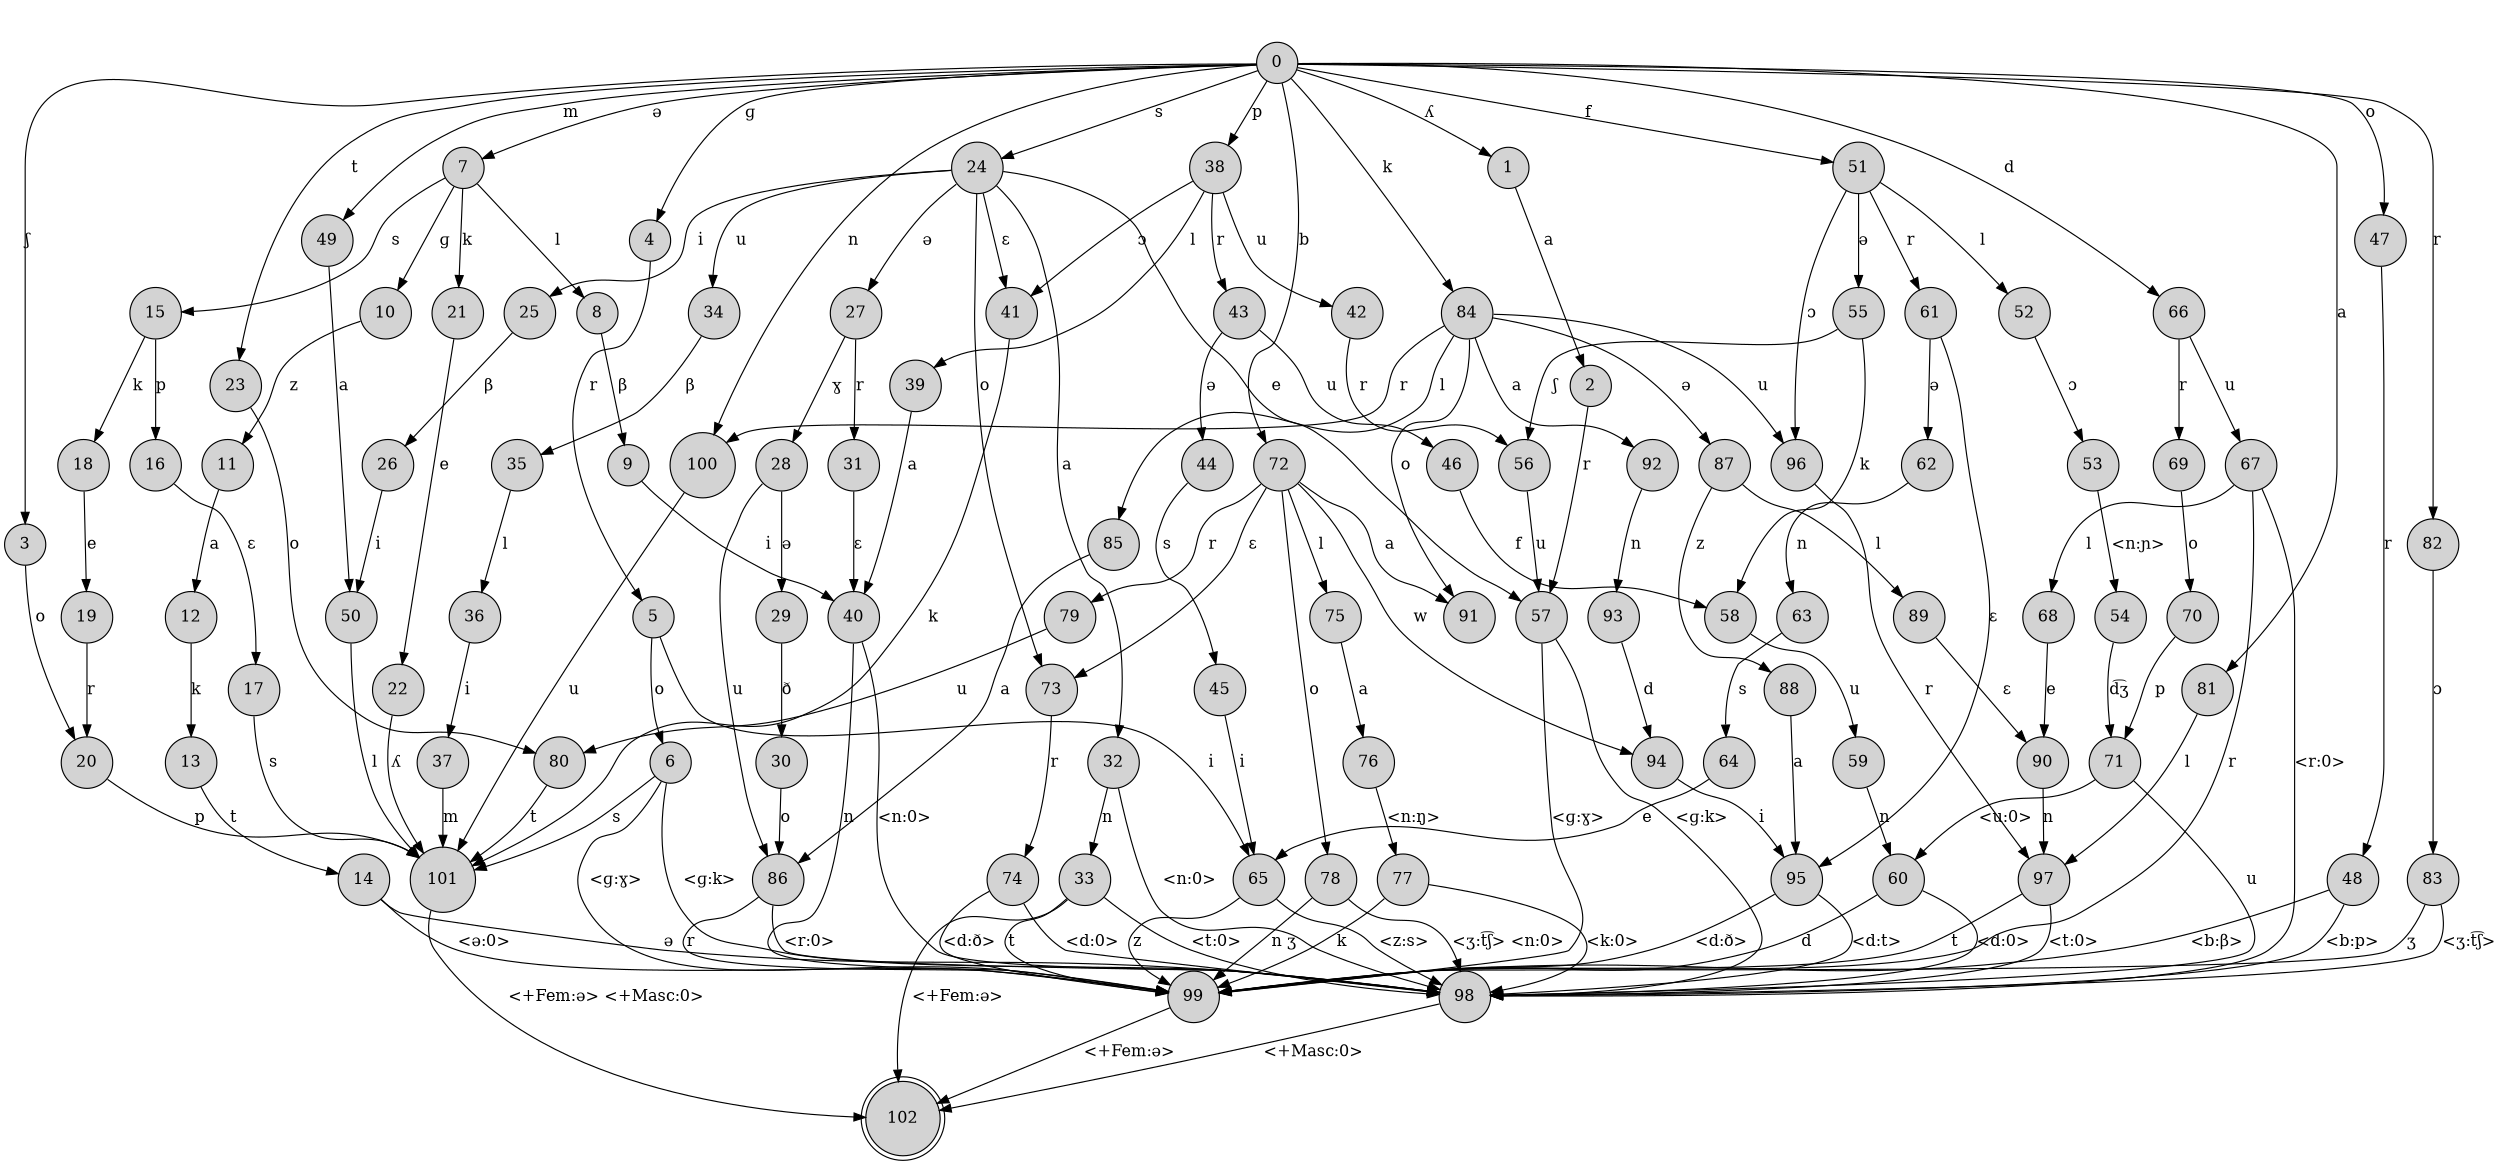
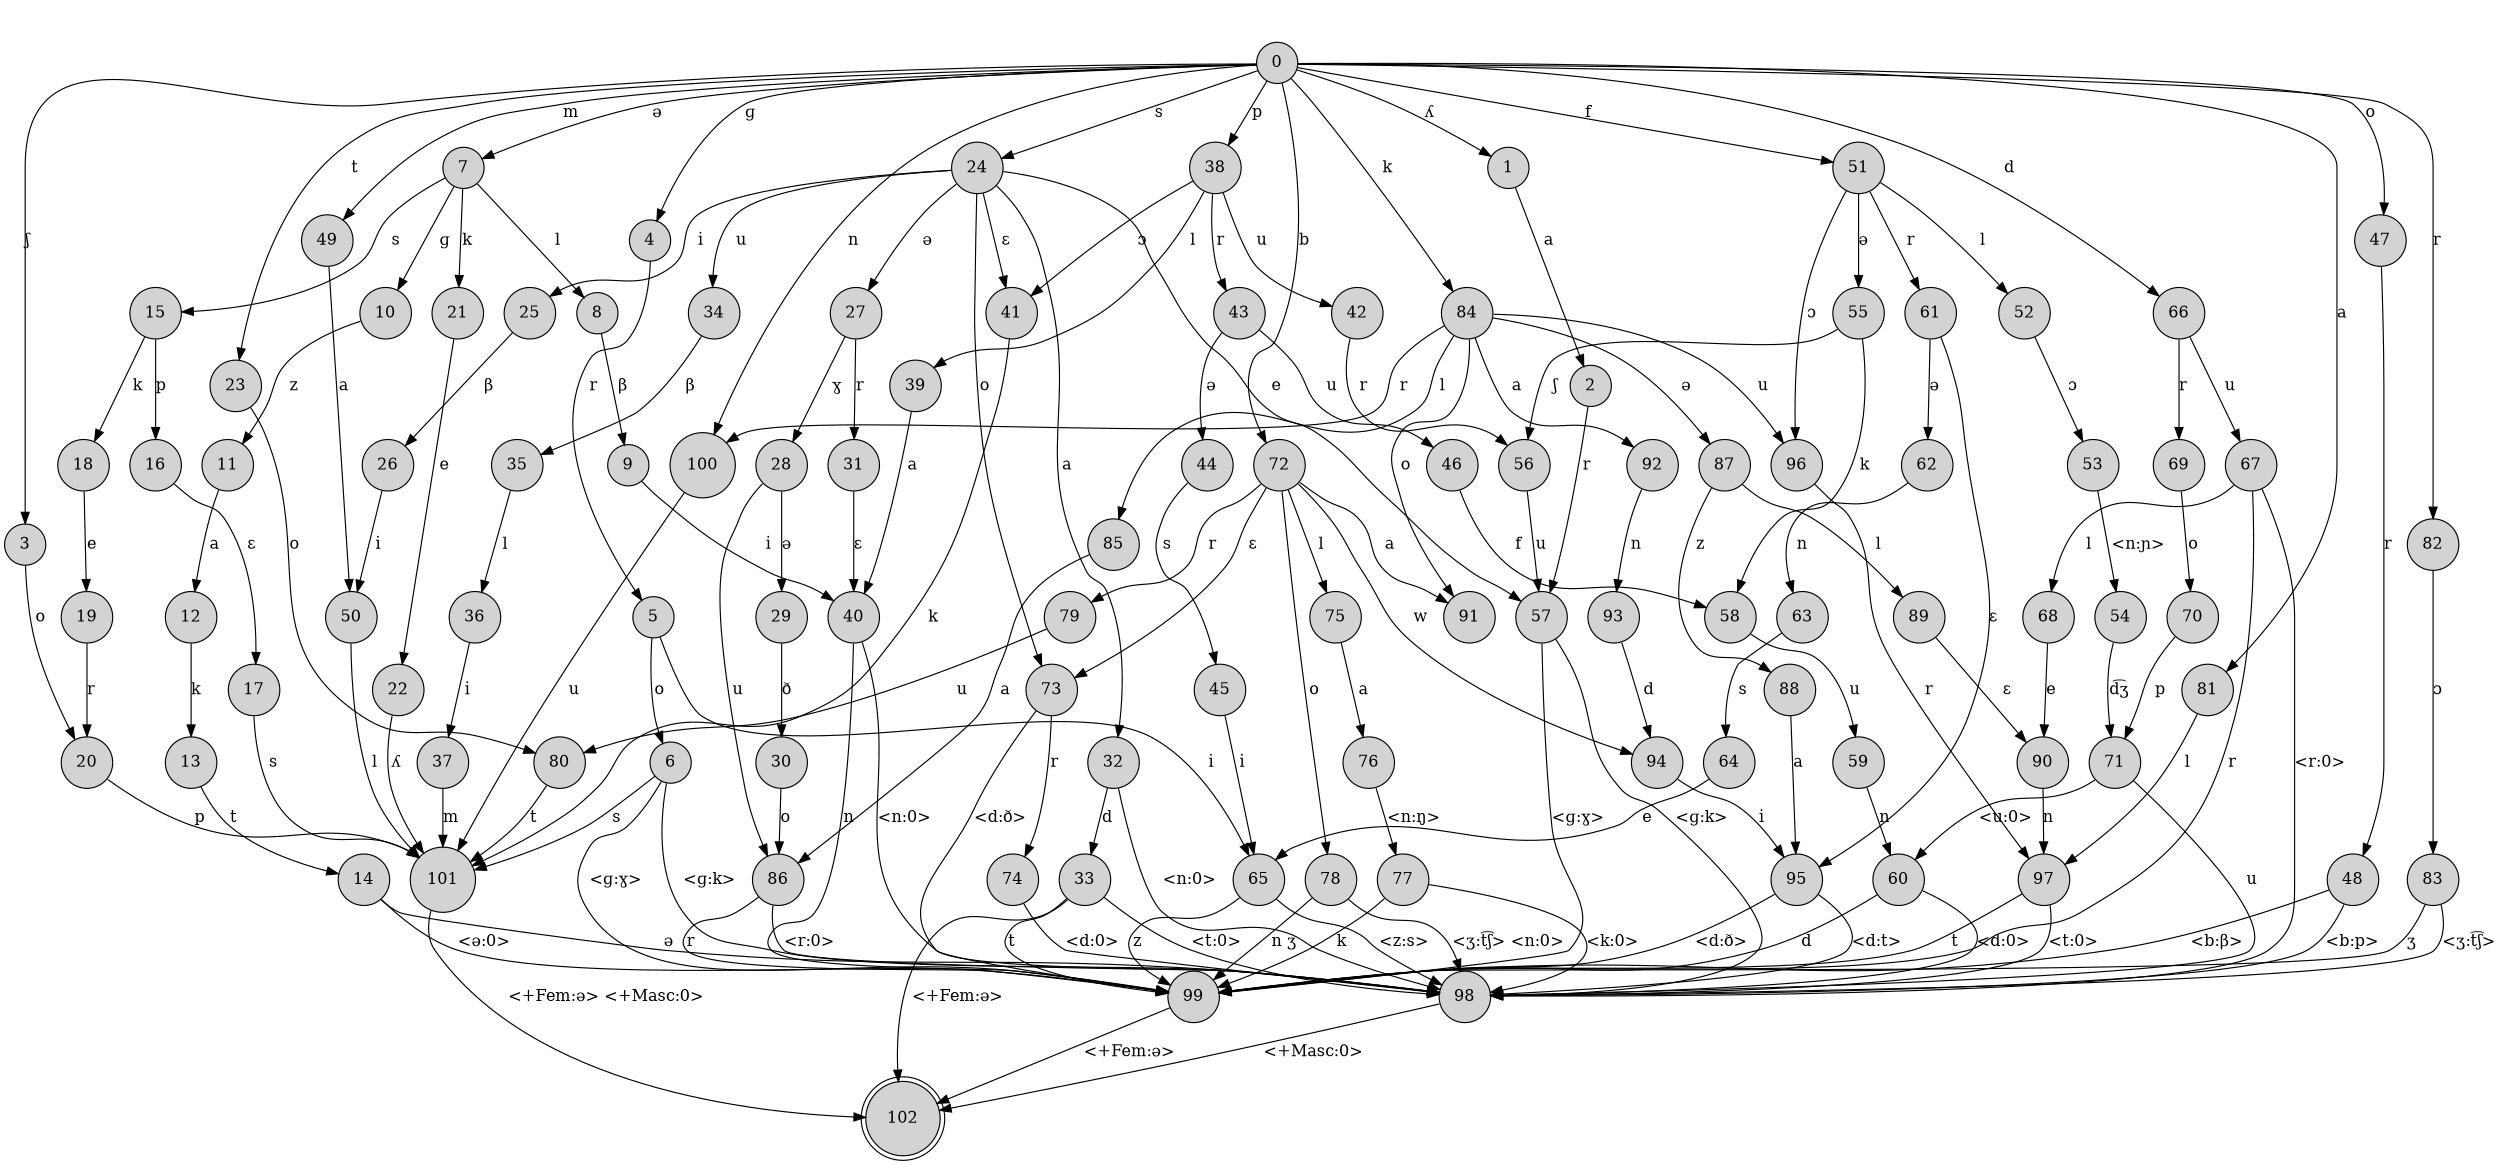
  digraph {
    rankdir=TB
    node [shape=circle style=filled]
    0
    1
    3
    4
    7
    23
    24
    38
    47
    49
    51
    66
    72
    81
    82
    84
    100
    2
    20
    5
    8
    10
    15
    21
    80
    57
    25
    27
    32
    34
    41
    73
    39
    42
    43
    48
    50
    52
    55
    61
    96
    67
    69
    75
    78
    79
    91
    94
    97
    83
    85
    87
    92
    101
    98
    99
    6
    65
    102 [shape=doublecircle]
    9
    11
    16
    18
    22
    40
    12
    13
    14
    17
    19
    26
    28
    31
    33
    35
    74
    29
    86
    30
    36
    37
    56
    44
    46
    45
    58
    59
    53
    62
    95
    54
    71
    60
    63
    64
    68
    70
    90
    76
    77
    88
    89
    93
    0 -> 1 [label="ʎ "]
    0 -> 3 [label="ʃ "]
    0 -> 4 [label="ɡ "]
    0 -> 7 [label="ə "]
    0 -> 23 [label="t "]
    0 -> 24 [label="s "]
    0 -> 38 [label="p "]
    0 -> 47 [label="o "]
    0 -> 49 [label="m "]
    0 -> 51 [label="f "]
    0 -> 66 [label="d "]
    0 -> 72 [label="b "]
    0 -> 81 [label="a "]
    0 -> 82 [label="r "]
    0 -> 84 [label="k "]
    0 -> 100 [label="n "]
    1 -> 2 [label="a "]
    3 -> 20 [label="o "]
    4 -> 5 [label="r "]
    7 -> 8 [label="l "]
    7 -> 10 [label="ɡ "]
    7 -> 15 [label="s "]
    7 -> 21 [label="k "]
    23 -> 80 [label="o "]
    24 -> 57 [label="e "]
    24 -> 25 [label="i "]
    24 -> 27 [label="ə "]
    24 -> 32 [label="a "]
    24 -> 34 [label="u "]
    24 -> 41 [label="ɛ "]
    24 -> 73 [label="o "]
    38 -> 41 [label="ɔ "]
    38 -> 39 [label="l "]
    38 -> 42 [label="u "]
    38 -> 43 [label="r "]
    47 -> 48 [label="r "]
    49 -> 50 [label="a "]
    51 -> 52 [label="l "]
    51 -> 55 [label="ə "]
    51 -> 61 [label="r "]
    51 -> 96 [label="ɔ "]
    66 -> 67 [label="u "]
    66 -> 69 [label="r "]
    72 -> 73 [label="ɛ "]
    72 -> 75 [label="l "]
    72 -> 78 [label="o "]
    72 -> 79 [label="r "]
    72 -> 91 [label="a "]
    72 -> 94 [label="w "]
    81 -> 97 [label="l "]
    82 -> 83 [label="ɔ "]
    84 -> 100 [label="r "]
    84 -> 96 [label="u "]
    84 -> 91 [label="o "]
    84 -> 85 [label="l "]
    84 -> 87 [label="ə "]
    84 -> 92 [label="a "]
    100 -> 101 [label="u "]
    2 -> 57 [label="r "]
    20 -> 101 [label="p "]
    5 -> 6 [label="o "]
    5 -> 65 [label="i "]
    8 -> 9 [label="β "]
    10 -> 11 [label="z "]
    15 -> 16 [label="p "]
    15 -> 18 [label="k "]
    21 -> 22 [label="e "]
    80 -> 101 [label="t "]
    57 -> 98 [label="<ɡ:k> "]
    57 -> 99 [label="<ɡ:ɣ> "]
    25 -> 26 [label="β "]
    27 -> 28 [label="ɣ "]
    27 -> 31 [label="r "]
    32 -> 98 [label="<n:0> "]
-   32 -> 33 [label="n "]
+   32 -> 33 [label="d "]
    34 -> 35 [label="β "]
    41 -> 101 [label="k "]
    73 -> 74 [label="r "]
    39 -> 40 [label="a "]
    42 -> 56 [label="r "]
    43 -> 44 [label="ə "]
    43 -> 46 [label="u "]
    48 -> 98 [label="<b:p> "]
    48 -> 99 [label="<b:β> "]
    50 -> 101 [label="l "]
    52 -> 53 [label="ɔ "]
    55 -> 56 [label="ʃ "]
    55 -> 58 [label="k "]
    61 -> 62 [label="ə "]
    61 -> 95 [label="ɛ "]
    96 -> 97 [label="r "]
    67 -> 98 [label="<r:0> "]
    67 -> 99 [label="r "]
    67 -> 68 [label="l "]
    69 -> 70 [label="o "]
    75 -> 76 [label="a "]
    78 -> 98 [label="<ʒ:t͡ʃ> <n:0>\n"]
    78 -> 99 [label="n ʒ "]
    79 -> 80 [label="u "]
    94 -> 95 [label="i "]
    97 -> 98 [label="<t:0> "]
    97 -> 99 [label="t "]
    83 -> 98 [label="<ʒ:t͡ʃ> "]
    83 -> 99 [label="ʒ "]
    85 -> 86 [label="a "]
    87 -> 88 [label="z "]
    87 -> 89 [label="l "]
    92 -> 93 [label="n "]
    101 -> 102 [label="<+Fem:ə> <+Masc:0>\n"]
    98 -> 102 [label="<+Masc:0> "]
    99 -> 102 [label="<+Fem:ə> "]
    6 -> 101 [label="s "]
    6 -> 98 [label="<ɡ:k> "]
    6 -> 99 [label="<ɡ:ɣ> "]
    65 -> 98 [label="<z:s> "]
    65 -> 99 [label="z "]
    9 -> 40 [label="i "]
    11 -> 12 [label="a "]
    16 -> 17 [label="ɛ "]
    18 -> 19 [label="e "]
    22 -> 101 [label="ʎ "]
    40 -> 98 [label="<n:0> "]
    40 -> 99 [label="n "]
    12 -> 13 [label="k "]
    13 -> 14 [label="t "]
    14 -> 98 [label="ə "]
    14 -> 99 [label="<ə:0> "]
    17 -> 101 [label="s "]
    19 -> 20 [label="r "]
    26 -> 50 [label="i "]
    28 -> 29 [label="ə "]
    28 -> 86 [label="u "]
    31 -> 40 [label="ɛ "]
    33 -> 98 [label="<t:0> "]
    33 -> 99 [label="t "]
    33 -> 102 [label="<+Fem:ə> "]
    35 -> 36 [label="l "]
    74 -> 98 [label="<d:0> "]
-   74 -> 99 [label="<d:ð> "]
+   73 -> 99 [label="<d:ð> "]
    29 -> 30 [label="ð "]
    86 -> 98 [label="<r:0> "]
    86 -> 99 [label="r "]
    30 -> 86 [label="o "]
    36 -> 37 [label="i "]
    37 -> 101 [label="m "]
    56 -> 57 [label="u "]
    44 -> 45 [label="s "]
    46 -> 58 [label="f "]
    45 -> 65 [label="i "]
    58 -> 59 [label="u "]
    59 -> 60 [label="n "]
    53 -> 54 [label="<n:ɲ> "]
    62 -> 63 [label="n "]
    95 -> 98 [label="<d:t> "]
    95 -> 99 [label="<d:ð> "]
    54 -> 71 [label="d͡ʒ "]
    71 -> 98 [label="u "]
    71 -> 60 [label="<u:0> "]
    60 -> 98 [label="<d:0> "]
    60 -> 99 [label="d "]
    63 -> 64 [label="s "]
    64 -> 65 [label="e "]
    68 -> 90 [label="e "]
    70 -> 71 [label="p "]
    90 -> 97 [label="n "]
    76 -> 77 [label="<n:ŋ> "]
    77 -> 98 [label="<k:0> "]
    77 -> 99 [label="k "]
    88 -> 95 [label="a "]
    89 -> 90 [label="ɛ "]
    93 -> 94 [label="d "]
  }
